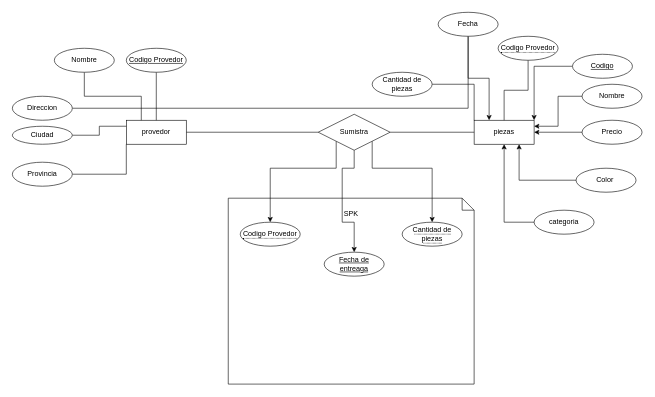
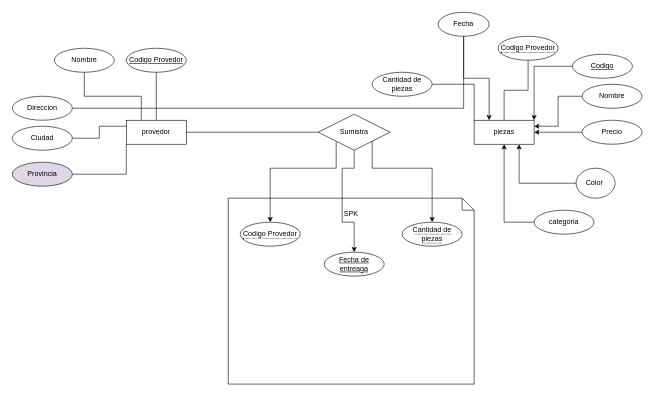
  <mxCell id="0" />
  <mxCell id="1" parent="0" />
  <mxCell id="2" value="SPK&lt;br&gt;&lt;br&gt;&lt;br&gt;&lt;br&gt;&lt;br&gt;&lt;br&gt;&lt;br&gt;&lt;br&gt;&lt;br&gt;&lt;br&gt;&lt;br&gt;&lt;br&gt;&lt;br&gt;&lt;br&gt;&lt;br&gt;&lt;br&gt;&lt;br&gt;&lt;br&gt;&lt;br&gt;" style="shape=note;size=20;whiteSpace=wrap;html=1;" parent="1" vertex="1"><mxGeometry x="380" y="330" width="410" height="310" as="geometry" /></mxCell>
  <mxCell id="3" style="edgeStyle=orthogonalEdgeStyle;rounded=0;orthogonalLoop=1;jettySize=auto;html=1;entryX=0;entryY=0.5;entryDx=0;entryDy=0;endArrow=none;endFill=0;" parent="1" source="4" target="20" edge="1"><mxGeometry relative="1" as="geometry" /></mxCell>
  <mxCell id="4" value="provedor" style="whiteSpace=wrap;html=1;align=center;" parent="1" vertex="1"><mxGeometry x="210" y="200" width="100" height="40" as="geometry" /></mxCell>
  <mxCell id="5" style="edgeStyle=orthogonalEdgeStyle;rounded=0;orthogonalLoop=1;jettySize=auto;html=1;entryX=0;entryY=1;entryDx=0;entryDy=0;endArrow=none;endFill=0;" parent="1" source="6" target="4" edge="1"><mxGeometry relative="1" as="geometry" /></mxCell>
- <mxCell id="6" value="Provincia" style="ellipse;whiteSpace=wrap;html=1;align=center;" parent="1" vertex="1"><mxGeometry x="20" y="270" width="100" height="40" as="geometry" /></mxCell>
+ <mxCell id="6" value="Provincia" style="ellipse;whiteSpace=wrap;html=1;align=center;fillColor=#e1d5e7;" parent="1" vertex="1"><mxGeometry x="20" y="270" width="100" height="40" as="geometry" /></mxCell>
  <mxCell id="7" style="edgeStyle=orthogonalEdgeStyle;rounded=0;orthogonalLoop=1;jettySize=auto;html=1;entryX=0;entryY=0.25;entryDx=0;entryDy=0;endArrow=none;endFill=0;" parent="1" source="8" target="4" edge="1"><mxGeometry relative="1" as="geometry" /></mxCell>
- <mxCell id="8" value="Ciudad" style="ellipse;whiteSpace=wrap;html=1;align=center;" parent="1" vertex="1"><mxGeometry x="20" y="210" width="100" height="30" as="geometry" /></mxCell>
+ <mxCell id="8" value="Ciudad" style="ellipse;whiteSpace=wrap;html=1;align=center;" parent="1" vertex="1"><mxGeometry x="20" y="210" width="100" height="40" as="geometry" /></mxCell>
  <mxCell id="9" style="edgeStyle=orthogonalEdgeStyle;rounded=0;orthogonalLoop=1;jettySize=auto;html=1;endArrow=none;endFill=0;" parent="1" source="10" target="24" edge="1"><mxGeometry relative="1" as="geometry" /></mxCell>
  <mxCell id="10" value="Direccion" style="ellipse;whiteSpace=wrap;html=1;align=center;" parent="1" vertex="1"><mxGeometry x="20" y="160" width="100" height="40" as="geometry" /></mxCell>
  <mxCell id="11" style="edgeStyle=orthogonalEdgeStyle;rounded=0;orthogonalLoop=1;jettySize=auto;html=1;entryX=0.25;entryY=0;entryDx=0;entryDy=0;exitX=0.5;exitY=1;exitDx=0;exitDy=0;endArrow=none;endFill=0;" parent="1" source="12" target="4" edge="1"><mxGeometry relative="1" as="geometry" /></mxCell>
  <mxCell id="12" value="Nombre" style="ellipse;whiteSpace=wrap;html=1;align=center;" parent="1" vertex="1"><mxGeometry x="90" y="80" width="100" height="40" as="geometry" /></mxCell>
  <mxCell id="13" style="edgeStyle=orthogonalEdgeStyle;rounded=0;orthogonalLoop=1;jettySize=auto;html=1;entryX=0.5;entryY=0;entryDx=0;entryDy=0;endArrow=none;endFill=0;" parent="1" source="14" target="4" edge="1"><mxGeometry relative="1" as="geometry" /></mxCell>
  <mxCell id="14" value="Codigo Provedor" style="ellipse;whiteSpace=wrap;html=1;align=center;fontStyle=4;" parent="1" vertex="1"><mxGeometry x="210" y="80" width="100" height="40" as="geometry" /></mxCell>
  <mxCell id="15" value="piezas" style="whiteSpace=wrap;html=1;align=center;" parent="1" vertex="1"><mxGeometry x="790" y="200" width="100" height="40" as="geometry" /></mxCell>
- <mxCell id="16" style="edgeStyle=orthogonalEdgeStyle;rounded=0;orthogonalLoop=1;jettySize=auto;html=1;entryX=0;entryY=0.5;entryDx=0;entryDy=0;endArrow=none;endFill=0;" parent="1" source="20" target="15" edge="1"><mxGeometry relative="1" as="geometry" /></mxCell>
  <mxCell id="17" style="edgeStyle=orthogonalEdgeStyle;rounded=0;orthogonalLoop=1;jettySize=auto;html=1;exitX=0.5;exitY=1;exitDx=0;exitDy=0;entryX=0.5;entryY=0;entryDx=0;entryDy=0;" parent="1" source="20" target="27" edge="1"><mxGeometry relative="1" as="geometry"><Array as="points"><mxPoint y="280" x="590" /><mxPoint x="570" y="280" /><mxPoint x="570" y="370" /><mxPoint y="370" x="590" /></Array></mxGeometry></mxCell>
  <mxCell id="18" style="edgeStyle=orthogonalEdgeStyle;rounded=0;orthogonalLoop=1;jettySize=auto;html=1;exitX=1;exitY=1;exitDx=0;exitDy=0;entryX=0.5;entryY=0;entryDx=0;entryDy=0;" parent="1" source="20" target="28" edge="1"><mxGeometry relative="1" as="geometry"><Array as="points"><mxPoint x="620" y="280" /><mxPoint x="720" y="280" /></Array></mxGeometry></mxCell>
  <mxCell id="19" style="edgeStyle=orthogonalEdgeStyle;rounded=0;orthogonalLoop=1;jettySize=auto;html=1;exitX=0;exitY=1;exitDx=0;exitDy=0;entryX=0.5;entryY=0;entryDx=0;entryDy=0;" edge="1" parent="1" source="20" target="39"><mxGeometry relative="1" as="geometry"><Array as="points"><mxPoint x="560" y="280" /><mxPoint x="450" y="280" /></Array></mxGeometry></mxCell>
  <mxCell id="20" value="Sumistra" style="shape=rhombus;perimeter=rhombusPerimeter;whiteSpace=wrap;html=1;align=center;" parent="1" vertex="1"><mxGeometry x="530" y="190" width="120" height="60" as="geometry" /></mxCell>
  <mxCell id="21" style="edgeStyle=orthogonalEdgeStyle;rounded=0;orthogonalLoop=1;jettySize=auto;html=1;entryX=0;entryY=0;entryDx=0;entryDy=0;endArrow=none;endFill=0;" parent="1" source="22" target="15" edge="1"><mxGeometry relative="1" as="geometry" /></mxCell>
  <mxCell id="22" value="Cantidad de piezas" style="ellipse;whiteSpace=wrap;html=1;align=center;" parent="1" vertex="1"><mxGeometry x="620" y="120" width="100" height="40" as="geometry" /></mxCell>
  <mxCell id="23" style="edgeStyle=orthogonalEdgeStyle;rounded=0;orthogonalLoop=1;jettySize=auto;html=1;entryX=0.25;entryY=0;entryDx=0;entryDy=0;" parent="1" source="24" target="15" edge="1"><mxGeometry relative="1" as="geometry" /></mxCell>
- <mxCell id="24" value="Fecha" style="ellipse;whiteSpace=wrap;html=1;align=center;" parent="1" vertex="1"><mxGeometry x="730" y="20" width="100" height="40" as="geometry" /></mxCell>
+ <mxCell id="24" value="Fecha" style="ellipse;whiteSpace=wrap;html=1;align=center;" parent="1" vertex="1"><mxGeometry x="730" y="20" width="85" height="40" as="geometry" /></mxCell>
  <mxCell id="25" style="edgeStyle=orthogonalEdgeStyle;rounded=0;orthogonalLoop=1;jettySize=auto;html=1;entryX=0.5;entryY=0;entryDx=0;entryDy=0;endArrow=none;endFill=0;" parent="1" source="26" target="15" edge="1"><mxGeometry relative="1" as="geometry" /></mxCell>
  <mxCell id="26" value="&lt;span style=&quot;border-bottom: 1px dotted&quot;&gt;Codigo Provedor&lt;/span&gt;" style="ellipse;whiteSpace=wrap;html=1;align=center;" parent="1" vertex="1"><mxGeometry x="830" y="60" width="100" height="40" as="geometry" /></mxCell>
  <mxCell id="27" value="Fecha de entreaga" style="ellipse;whiteSpace=wrap;html=1;align=center;fontStyle=4;" parent="1" vertex="1"><mxGeometry x="540" y="420" width="100" height="40" as="geometry" /></mxCell>
  <mxCell id="28" value="&lt;span style=&quot;border-bottom: 1px dotted&quot;&gt;Cantidad de piezas&lt;/span&gt;" style="ellipse;whiteSpace=wrap;html=1;align=center;" parent="1" vertex="1"><mxGeometry x="670" y="370" width="100" height="40" as="geometry" /></mxCell>
  <mxCell id="29" style="edgeStyle=orthogonalEdgeStyle;rounded=0;orthogonalLoop=1;jettySize=auto;html=1;exitX=0;exitY=0.5;exitDx=0;exitDy=0;entryX=1;entryY=0;entryDx=0;entryDy=0;" parent="1" source="30" target="15" edge="1"><mxGeometry relative="1" as="geometry" /></mxCell>
  <mxCell id="30" value="Codigo" style="ellipse;whiteSpace=wrap;html=1;align=center;fontStyle=4;" parent="1" vertex="1"><mxGeometry x="954" y="90" width="100" height="40" as="geometry" /></mxCell>
  <mxCell id="31" style="edgeStyle=orthogonalEdgeStyle;rounded=0;orthogonalLoop=1;jettySize=auto;html=1;entryX=1;entryY=0.5;entryDx=0;entryDy=0;" parent="1" source="32" target="15" edge="1"><mxGeometry relative="1" as="geometry" /></mxCell>
  <mxCell id="32" value="Precio" style="ellipse;whiteSpace=wrap;html=1;align=center;" parent="1" vertex="1"><mxGeometry x="970" y="200" width="100" height="40" as="geometry" /></mxCell>
  <mxCell id="33" style="edgeStyle=orthogonalEdgeStyle;rounded=0;orthogonalLoop=1;jettySize=auto;html=1;entryX=0.75;entryY=1;entryDx=0;entryDy=0;" parent="1" source="34" target="15" edge="1"><mxGeometry relative="1" as="geometry" /></mxCell>
- <mxCell id="34" value="Color&amp;nbsp;" style="ellipse;whiteSpace=wrap;html=1;align=center;" parent="1" vertex="1"><mxGeometry x="960" y="280" width="100" height="40" as="geometry" /></mxCell>
+ <mxCell id="34" value="Color&amp;nbsp;" style="ellipse;whiteSpace=wrap;html=1;align=center;" parent="1" vertex="1"><mxGeometry x="960" y="280" width="65" height="50" as="geometry" /></mxCell>
  <mxCell id="35" style="edgeStyle=orthogonalEdgeStyle;rounded=0;orthogonalLoop=1;jettySize=auto;html=1;entryX=1;entryY=0.25;entryDx=0;entryDy=0;" parent="1" source="36" target="15" edge="1"><mxGeometry relative="1" as="geometry" /></mxCell>
  <mxCell id="36" value="Nombre" style="ellipse;whiteSpace=wrap;html=1;align=center;" parent="1" vertex="1"><mxGeometry x="970" y="140" width="100" height="40" as="geometry" /></mxCell>
  <mxCell id="37" style="edgeStyle=orthogonalEdgeStyle;rounded=0;orthogonalLoop=1;jettySize=auto;html=1;exitX=0;exitY=0.5;exitDx=0;exitDy=0;entryX=0.5;entryY=1;entryDx=0;entryDy=0;" parent="1" source="38" target="15" edge="1"><mxGeometry relative="1" as="geometry" /></mxCell>
  <mxCell id="38" value="categoria" style="ellipse;whiteSpace=wrap;html=1;align=center;" parent="1" vertex="1"><mxGeometry x="890" y="350" width="100" height="40" as="geometry" /></mxCell>
  <mxCell id="39" value="&lt;span style=&quot;border-bottom: 1px dotted&quot;&gt;Codigo Provedor&lt;/span&gt;" style="ellipse;whiteSpace=wrap;html=1;align=center;" vertex="1" parent="1"><mxGeometry x="400" y="370" width="100" height="40" as="geometry" /></mxCell>
